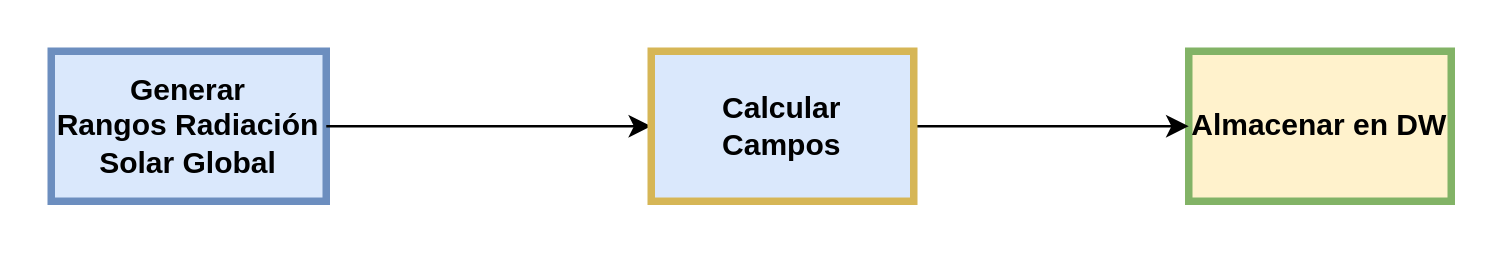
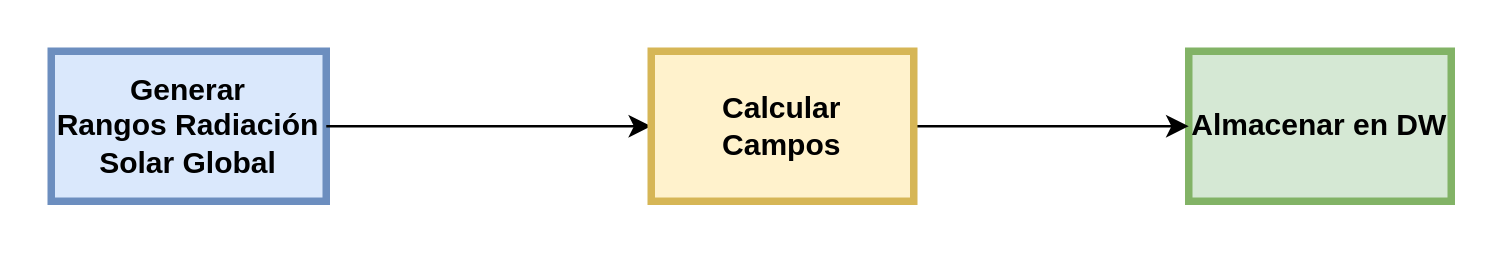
  <mxCell id="0" />
  <mxCell id="1" parent="0" />
  <mxCell id="2" value="Generar&#10;Rangos Radiación Solar Global" style="whiteSpace=wrap;align=center;verticalAlign=middle;fontStyle=1;strokeWidth=3;fillColor=#dae8fc;strokeColor=#6c8ebf;" vertex="1" parent="1"><mxGeometry x="20" y="20" width="110" height="60" as="geometry" /></mxCell>
- <mxCell id="3" value="Almacenar en DW" style="whiteSpace=wrap;align=center;verticalAlign=middle;fontStyle=1;strokeWidth=3;fillColor=#fff2cc;strokeColor=#82b366;" vertex="1" parent="1"><mxGeometry x="475" y="20" width="105" height="60" as="geometry" /></mxCell>
+ <mxCell id="3" value="Almacenar en DW" style="whiteSpace=wrap;align=center;verticalAlign=middle;fontStyle=1;strokeWidth=3;fillColor=#d5e8d4;strokeColor=#82b366;" vertex="1" parent="1"><mxGeometry x="475" y="20" width="105" height="60" as="geometry" /></mxCell>
  <mxCell id="4" style="edgeStyle=orthogonalEdgeStyle;rounded=0;orthogonalLoop=1;jettySize=auto;html=1;exitX=1;exitY=0.5;exitDx=0;exitDy=0;entryX=0;entryY=0.5;entryDx=0;entryDy=0;" edge="1" parent="1" source="2" target="6"><mxGeometry relative="1" as="geometry"><mxPoint x="290" y="50" as="sourcePoint" /></mxGeometry></mxCell>
  <mxCell id="5" style="edgeStyle=orthogonalEdgeStyle;rounded=0;orthogonalLoop=1;jettySize=auto;html=1;exitX=1;exitY=0.5;exitDx=0;exitDy=0;entryX=0;entryY=0.5;entryDx=0;entryDy=0;" edge="1" parent="1" source="6" target="3"><mxGeometry relative="1" as="geometry" /></mxCell>
- <mxCell id="6" value="Calcular&#10;Campos" style="whiteSpace=wrap;align=center;verticalAlign=middle;fontStyle=1;strokeWidth=3;fillColor=#dae8fc;strokeColor=#d6b656;" vertex="1" parent="1"><mxGeometry x="260" y="20" width="105" height="60" as="geometry" /></mxCell>
+ <mxCell id="6" value="Calcular&#10;Campos" style="whiteSpace=wrap;align=center;verticalAlign=middle;fontStyle=1;strokeWidth=3;fillColor=#fff2cc;strokeColor=#d6b656;" vertex="1" parent="1"><mxGeometry x="260" y="20" width="105" height="60" as="geometry" /></mxCell>
